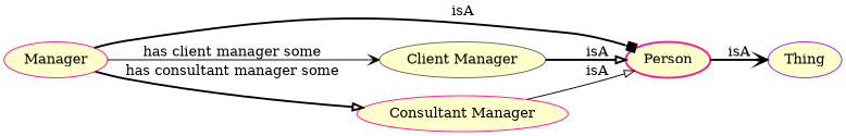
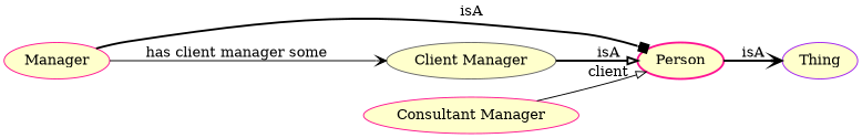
  digraph {
    fontsize=8
    rankdir=LR
    node [color=deeppink fillcolor="#ffffcc" style=filled]
    edge [arrowhead=onormal style=bold]
    n1 [label=Manager]
    n2 [label=Person penwidth=2]
    n3 [color=gray40 label="Client Manager"]
    n4 [label="Consultant Manager"]
    n5 [color=purple label=Thing]
    n1 -> n2 [arrowhead=box label=isA]
    n1 -> n3 [arrowhead=vee label="has client manager some" style=solid]
-   n1 -> n4 [label="has consultant manager some"]
    n2 -> n5 [arrowhead=vee label=isA]
    n3 -> n2 [label=isA]
-   n4 -> n2 [label=isA style=solid]
+   n4 -> n2 [label=client style=solid]
  }
